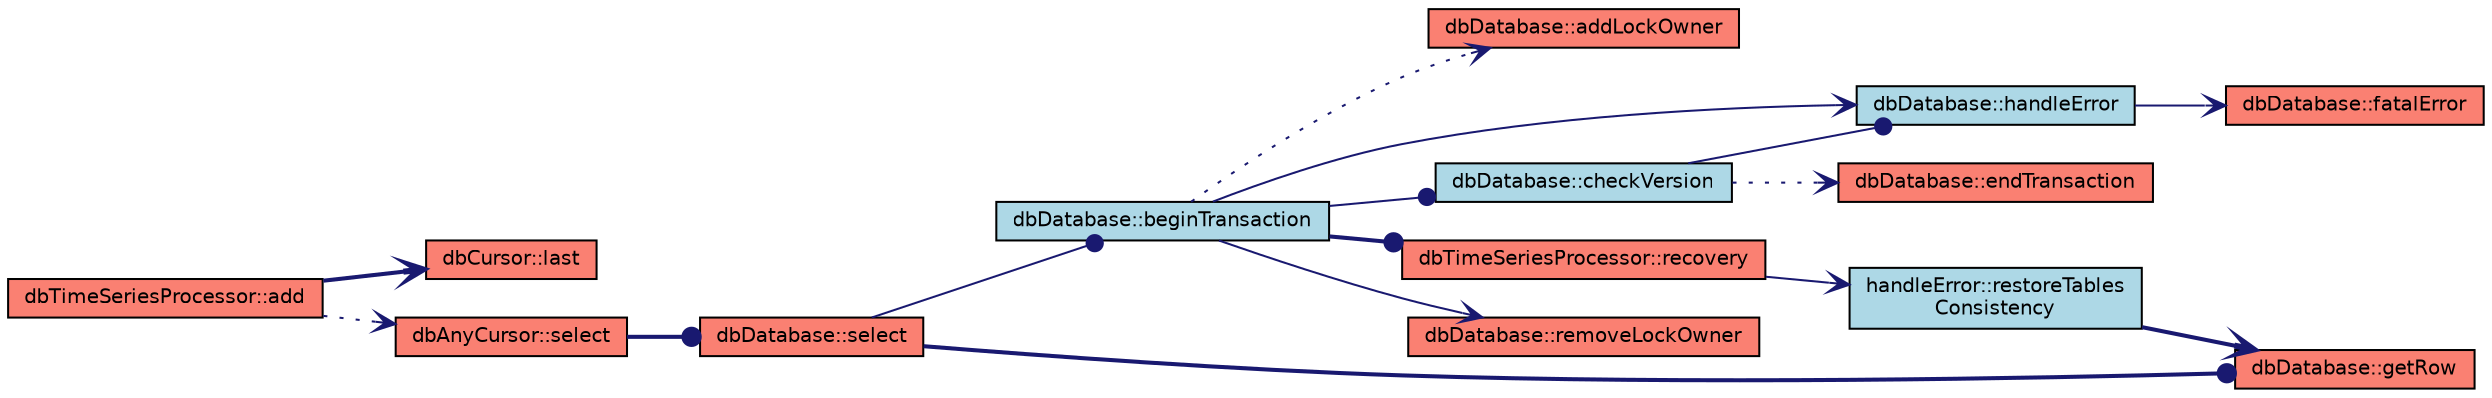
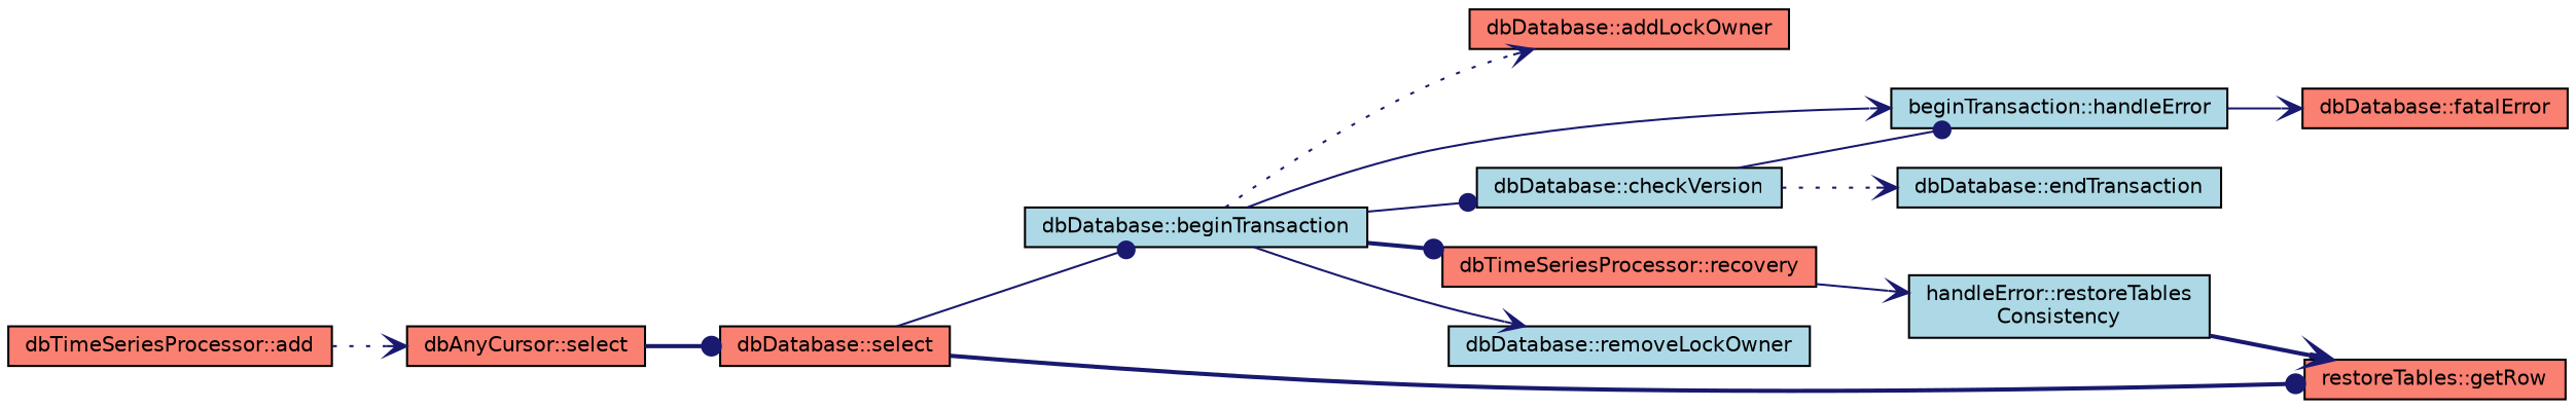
  digraph {
    rankdir=LR
    node [color=black fillcolor=salmon fontname=Helvetica fontsize=10 shape=record style=filled]
    edge [arrowhead=vee color=midnightblue fontname=Helvetica fontsize=10 labelfontname=Helvetica labelfontsize=10 style=solid]
    n1 [fontcolor=black height=0.2 label="dbTimeSeriesProcessor::add" width=0.4]
-   n2 [height=0.2 label="dbCursor::last" width=0.4]
    n3 [height=0.2 label="dbAnyCursor::select" width=0.4]
    n4 [height=0.2 label="dbDatabase::select" width=0.4]
    n5 [fillcolor=lightblue height=0.2 label="dbDatabase::beginTransaction" width=0.4]
-   n6 [height=0.2 label="dbDatabase::getRow" width=0.4]
+   n6 [height=0.2 label="restoreTables::getRow" width=0.4]
    n7 [height=0.2 label="dbDatabase::addLockOwner" width=0.4]
    n8 [fillcolor=lightblue height=0.2 label="dbDatabase::checkVersion" width=0.4]
-   n9 [fillcolor=lightblue height=0.2 label="dbDatabase::handleError" width=0.4]
+   n9 [fillcolor=lightblue height=0.2 label="beginTransaction::handleError" width=0.4]
    n10 [height=0.2 label="dbTimeSeriesProcessor::recovery" width=0.4]
-   n11 [height=0.2 label="dbDatabase::removeLockOwner" width=0.4]
-   n12 [height=0.2 label="dbDatabase::endTransaction" width=0.4]
+   n11 [fillcolor=lightblue height=0.2 label="dbDatabase::removeLockOwner" width=0.4]
+   n12 [fillcolor=lightblue height=0.2 label="dbDatabase::endTransaction" width=0.4]
    n13 [height=0.2 label="dbDatabase::fatalError" width=0.4]
    n14 [fillcolor=lightblue height=0.2 label="handleError::restoreTables\lConsistency" width=0.4]
-   n1 -> n2 [style=bold]
    n1 -> n3 [style=dotted]
    n3 -> n4 [arrowhead=dot style=bold]
    n4 -> n5 [arrowhead=dot]
    n4 -> n6 [arrowhead=dot style=bold]
    n5 -> n7 [style=dotted]
    n5 -> n8 [arrowhead=dot]
    n5 -> n9
    n5 -> n10 [arrowhead=dot style=bold]
    n5 -> n11
    n8 -> n9 [arrowhead=dot]
    n8 -> n12 [style=dotted]
    n9 -> n13
    n10 -> n14
    n14 -> n6 [style=bold]
  }
